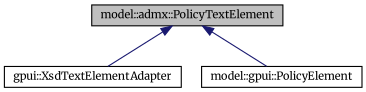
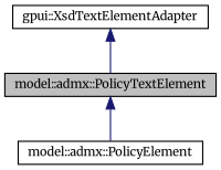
  digraph {
    fontname=Merriweather
    node [color=black fillcolor=white fontname=Merriweather fontsize=10 shape=record style=filled]
    edge [color=midnightblue dir=back fontname=Merriweather fontsize=10 labelfontname=Helvetica labelfontsize=10 style=solid]
    n1 [fillcolor=grey75 fontcolor=black height=0.2 label="model::admx::PolicyTextElement" width=0.4]
    n2 [height=0.2 label="gpui::XsdTextElementAdapter" width=0.4]
-   n3 [height=0.2 label="model::gpui::PolicyElement" width=0.4]
-   n1 -> n2
+   n3 [height=0.2 label="model::admx::PolicyElement" width=0.4]
+   n2 -> n1
    n1 -> n3
  }
